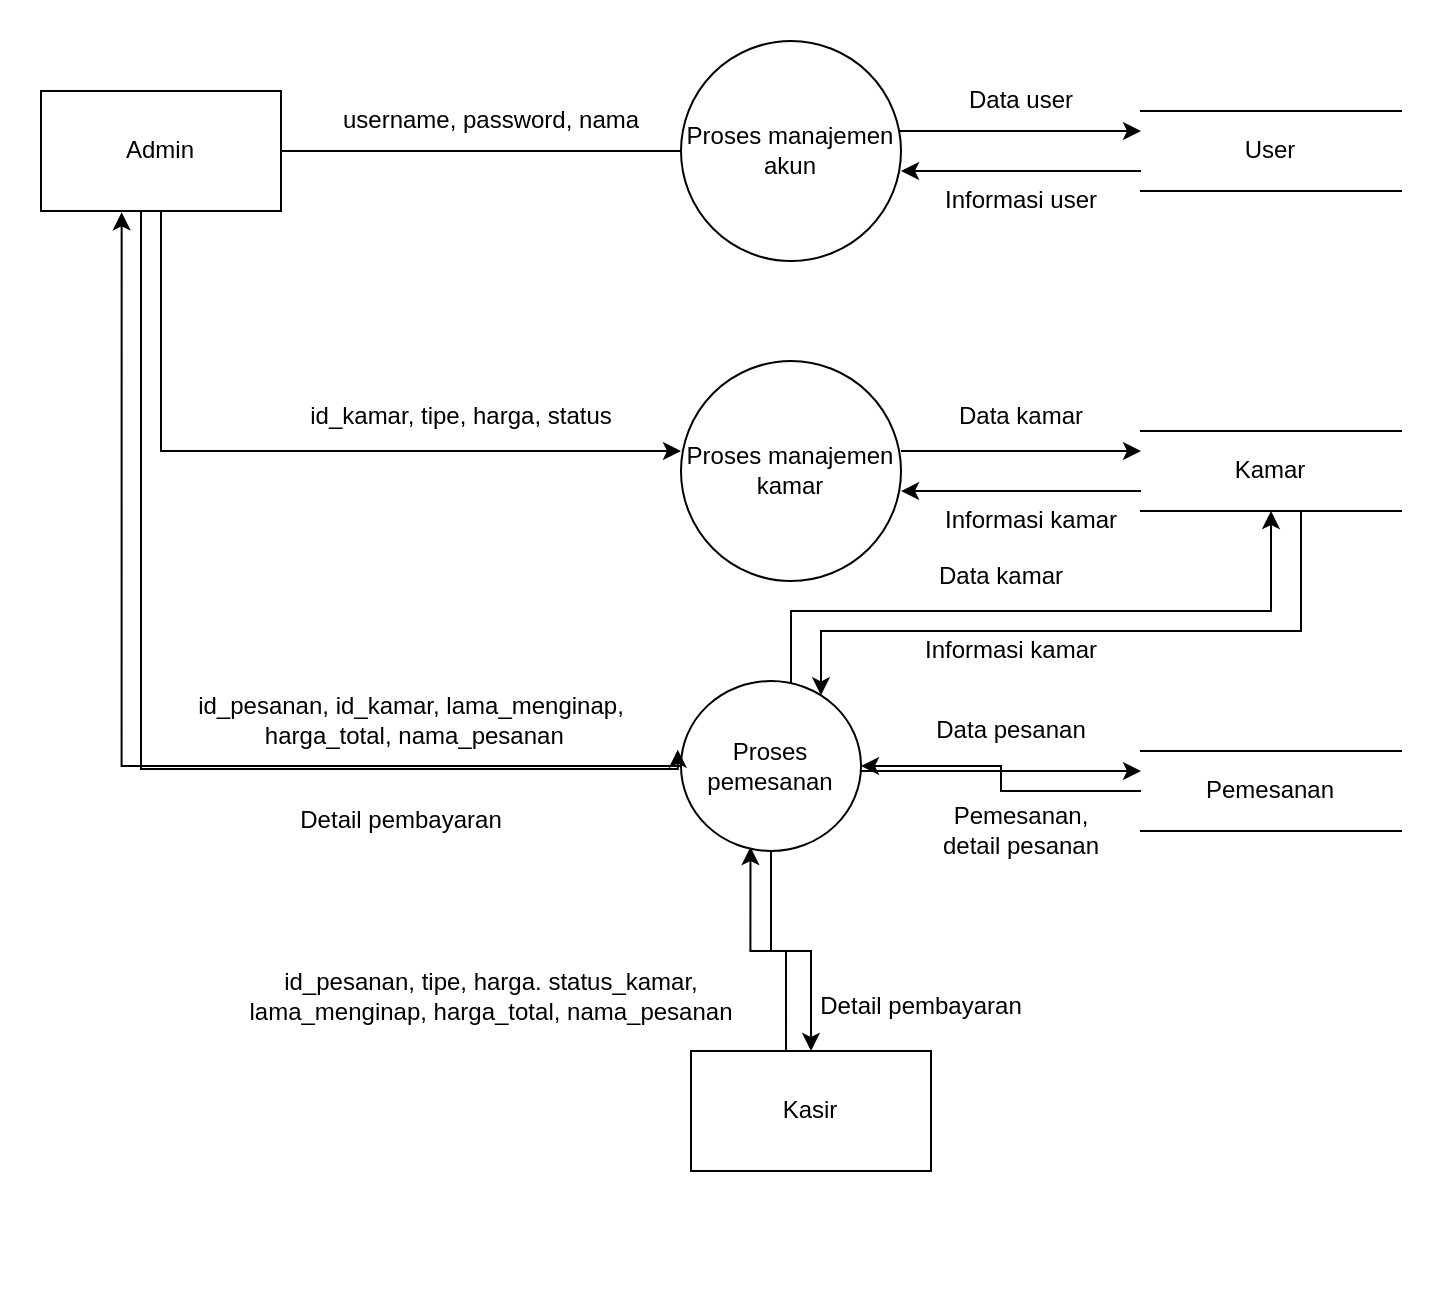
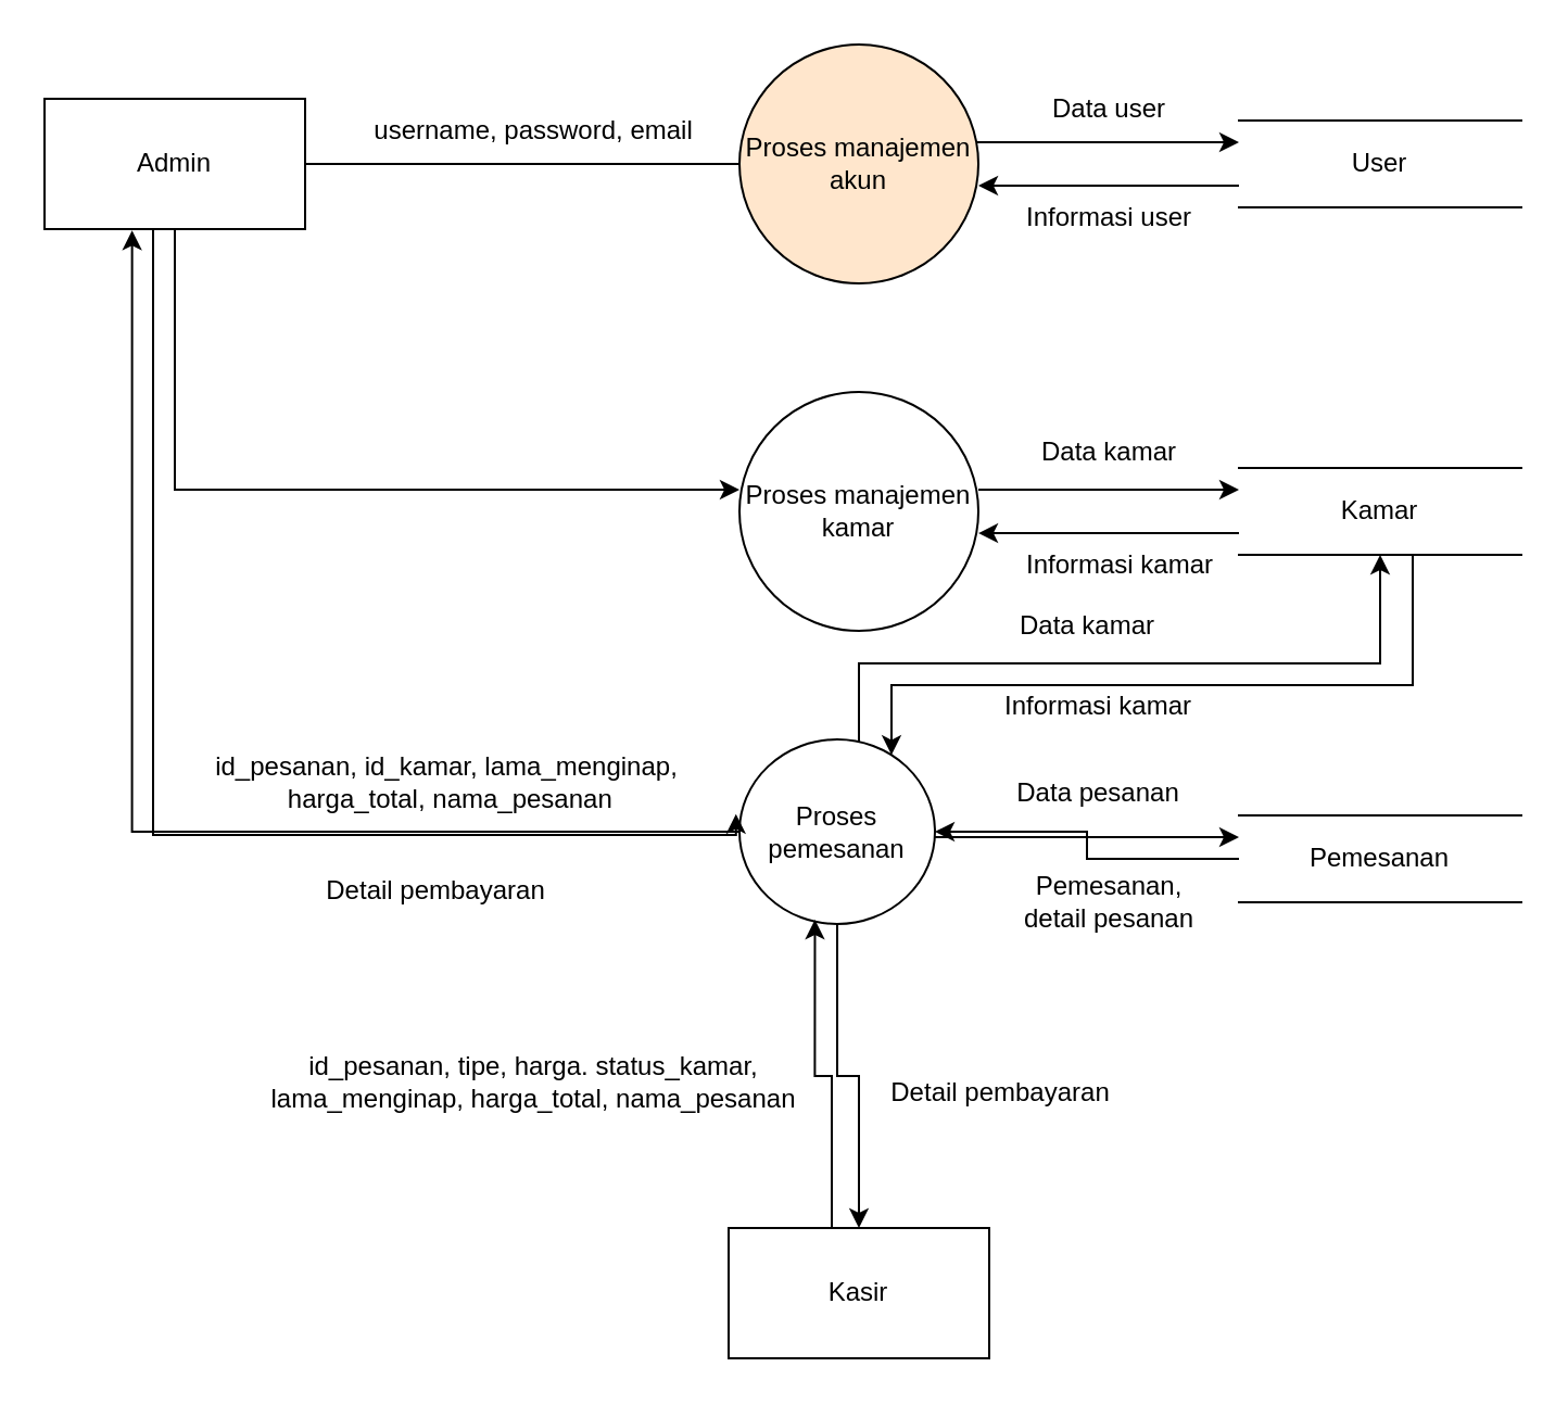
  <mxCell id="0" />
  <mxCell id="1" parent="0" />
  <mxCell id="2" style="edgeStyle=orthogonalEdgeStyle;rounded=0;orthogonalLoop=1;jettySize=auto;html=1;exitX=0;exitY=0.75;exitDx=0;exitDy=0;" edge="1" parent="1" source="3"><mxGeometry relative="1" as="geometry"><mxPoint x="450" y="85" as="targetPoint" /></mxGeometry></mxCell>
  <mxCell id="3" value="User" style="shape=partialRectangle;whiteSpace=wrap;html=1;left=0;right=0;fillColor=none;" vertex="1" parent="1"><mxGeometry x="570" y="55" width="130" height="40" as="geometry" /></mxCell>
  <mxCell id="4" style="edgeStyle=orthogonalEdgeStyle;rounded=0;orthogonalLoop=1;jettySize=auto;html=1;" edge="1" parent="1" source="5"><mxGeometry relative="1" as="geometry"><mxPoint x="570" y="65" as="targetPoint" /><Array as="points"><mxPoint x="570" y="65" /></Array></mxGeometry></mxCell>
- <mxCell id="5" value="Proses manajemen akun" style="ellipse;whiteSpace=wrap;html=1;aspect=fixed;" vertex="1" parent="1"><mxGeometry x="340" y="20" width="110" height="110" as="geometry" /></mxCell>
+ <mxCell id="5" value="Proses manajemen akun" style="ellipse;whiteSpace=wrap;html=1;aspect=fixed;fillColor=#ffe6cc;" vertex="1" parent="1"><mxGeometry x="340" y="20" width="110" height="110" as="geometry" /></mxCell>
  <mxCell id="6" style="edgeStyle=orthogonalEdgeStyle;rounded=0;orthogonalLoop=1;jettySize=auto;html=1;entryX=0;entryY=0.5;entryDx=0;entryDy=0;endArrow=none;" edge="1" parent="1" source="8" target="5"><mxGeometry relative="1" as="geometry" /></mxCell>
  <mxCell id="7" style="edgeStyle=orthogonalEdgeStyle;rounded=0;orthogonalLoop=1;jettySize=auto;html=1;entryX=0;entryY=0.5;entryDx=0;entryDy=0;" edge="1" parent="1"><mxGeometry relative="1" as="geometry"><mxPoint x="80" y="95" as="sourcePoint" /><mxPoint x="340" y="225" as="targetPoint" /><Array as="points"><mxPoint x="80" y="225" /></Array></mxGeometry></mxCell>
  <mxCell id="8" value="Admin" style="rounded=0;whiteSpace=wrap;html=1;" vertex="1" parent="1"><mxGeometry x="20" y="45" width="120" height="60" as="geometry" /></mxCell>
- <mxCell id="9" value="username, password, nama" style="text;html=1;align=center;verticalAlign=middle;resizable=0;points=[];autosize=1;strokeColor=none;fillColor=none;" vertex="1" parent="1"><mxGeometry x="160" y="45" width="170" height="30" as="geometry" /></mxCell>
+ <mxCell id="9" value="username, password, email" style="text;html=1;align=center;verticalAlign=middle;resizable=0;points=[];autosize=1;strokeColor=none;fillColor=none;" vertex="1" parent="1"><mxGeometry x="160" y="45" width="170" height="30" as="geometry" /></mxCell>
  <mxCell id="10" value="Data user" style="text;html=1;align=center;verticalAlign=middle;resizable=0;points=[];autosize=1;strokeColor=none;fillColor=none;" vertex="1" parent="1"><mxGeometry x="470" y="35" width="80" height="30" as="geometry" /></mxCell>
  <mxCell id="11" value="Informasi user" style="text;html=1;align=center;verticalAlign=middle;resizable=0;points=[];autosize=1;strokeColor=none;fillColor=none;" vertex="1" parent="1"><mxGeometry x="460" y="85" width="100" height="30" as="geometry" /></mxCell>
  <mxCell id="12" style="edgeStyle=orthogonalEdgeStyle;rounded=0;orthogonalLoop=1;jettySize=auto;html=1;" edge="1" parent="1" source="13" target="25"><mxGeometry relative="1" as="geometry"><Array as="points"><mxPoint x="650" y="315" /><mxPoint x="410" y="315" /></Array></mxGeometry></mxCell>
  <mxCell id="13" value="Kamar" style="shape=partialRectangle;whiteSpace=wrap;html=1;left=0;right=0;fillColor=none;" vertex="1" parent="1"><mxGeometry x="570" y="215" width="130" height="40" as="geometry" /></mxCell>
  <mxCell id="14" style="edgeStyle=orthogonalEdgeStyle;rounded=0;orthogonalLoop=1;jettySize=auto;html=1;" edge="1" parent="1" source="15" target="25"><mxGeometry relative="1" as="geometry" /></mxCell>
  <mxCell id="15" value="Pemesanan" style="shape=partialRectangle;whiteSpace=wrap;html=1;left=0;right=0;fillColor=none;" vertex="1" parent="1"><mxGeometry x="570" y="375" width="130" height="40" as="geometry" /></mxCell>
  <mxCell id="16" value="" style="edgeStyle=orthogonalEdgeStyle;rounded=0;orthogonalLoop=1;jettySize=auto;html=1;" edge="1" parent="1"><mxGeometry relative="1" as="geometry"><mxPoint x="450" y="225" as="sourcePoint" /><mxPoint x="570" y="225" as="targetPoint" /></mxGeometry></mxCell>
  <mxCell id="17" value="Proses manajemen kamar" style="ellipse;whiteSpace=wrap;html=1;aspect=fixed;" vertex="1" parent="1"><mxGeometry x="340" y="180" width="110" height="110" as="geometry" /></mxCell>
  <mxCell id="18" value="Data kamar" style="text;html=1;align=center;verticalAlign=middle;resizable=0;points=[];autosize=1;strokeColor=none;fillColor=none;" vertex="1" parent="1"><mxGeometry x="465" y="193" width="90" height="30" as="geometry" /></mxCell>
- <mxCell id="19" value="id_kamar, tipe, harga, status" style="text;html=1;align=center;verticalAlign=middle;resizable=0;points=[];autosize=1;strokeColor=none;fillColor=none;" vertex="1" parent="1"><mxGeometry x="145" y="193" width="170" height="30" as="geometry" /></mxCell>
  <mxCell id="20" style="edgeStyle=orthogonalEdgeStyle;rounded=0;orthogonalLoop=1;jettySize=auto;html=1;entryX=1;entryY=0.591;entryDx=0;entryDy=0;entryPerimeter=0;exitX=0;exitY=0.75;exitDx=0;exitDy=0;" edge="1" parent="1" source="13" target="17"><mxGeometry relative="1" as="geometry" /></mxCell>
  <mxCell id="21" value="Informasi kamar" style="text;html=1;align=center;verticalAlign=middle;resizable=0;points=[];autosize=1;strokeColor=none;fillColor=none;" vertex="1" parent="1"><mxGeometry x="460" y="245" width="110" height="30" as="geometry" /></mxCell>
  <mxCell id="22" value="" style="edgeStyle=orthogonalEdgeStyle;rounded=0;orthogonalLoop=1;jettySize=auto;html=1;" edge="1" parent="1" source="25" target="15"><mxGeometry relative="1" as="geometry"><Array as="points"><mxPoint x="520" y="385" /><mxPoint x="520" y="385" /></Array></mxGeometry></mxCell>
  <mxCell id="23" style="edgeStyle=orthogonalEdgeStyle;rounded=0;orthogonalLoop=1;jettySize=auto;html=1;" edge="1" parent="1" source="25" target="33"><mxGeometry relative="1" as="geometry" /></mxCell>
  <mxCell id="24" style="edgeStyle=orthogonalEdgeStyle;rounded=0;orthogonalLoop=1;jettySize=auto;html=1;" edge="1" parent="1" source="25" target="13"><mxGeometry relative="1" as="geometry"><Array as="points"><mxPoint x="395" y="305" /><mxPoint x="635" y="305" /></Array></mxGeometry></mxCell>
  <mxCell id="25" value="Proses pemesanan" style="ellipse;whiteSpace=wrap;html=1;aspect=fixed;" vertex="1" parent="1"><mxGeometry x="340" y="340" width="90" height="85" as="geometry" /></mxCell>
  <mxCell id="26" style="edgeStyle=orthogonalEdgeStyle;rounded=0;orthogonalLoop=1;jettySize=auto;html=1;entryX=-0.018;entryY=0.404;entryDx=0;entryDy=0;entryPerimeter=0;" edge="1" parent="1" source="8" target="25"><mxGeometry relative="1" as="geometry"><Array as="points"><mxPoint x="70" y="384" /></Array></mxGeometry></mxCell>
  <mxCell id="27" value="id_pesanan, id_kamar, lama_menginap,&lt;br&gt;&amp;nbsp;harga_total, nama_pesanan" style="text;html=1;align=center;verticalAlign=middle;resizable=0;points=[];autosize=1;strokeColor=none;fillColor=none;" vertex="1" parent="1"><mxGeometry x="85" y="340" width="240" height="40" as="geometry" /></mxCell>
  <mxCell id="28" value="Data pesanan" style="text;html=1;align=center;verticalAlign=middle;resizable=0;points=[];autosize=1;strokeColor=none;fillColor=none;" vertex="1" parent="1"><mxGeometry x="455" y="350" width="100" height="30" as="geometry" /></mxCell>
  <mxCell id="29" value="Pemesanan, &lt;br&gt;detail pesanan" style="text;html=1;align=center;verticalAlign=middle;resizable=0;points=[];autosize=1;strokeColor=none;fillColor=none;" vertex="1" parent="1"><mxGeometry x="450" y="395" width="120" height="40" as="geometry" /></mxCell>
  <mxCell id="30" style="edgeStyle=orthogonalEdgeStyle;rounded=0;orthogonalLoop=1;jettySize=auto;html=1;entryX=0.336;entryY=1.011;entryDx=0;entryDy=0;entryPerimeter=0;" edge="1" parent="1" source="25" target="8"><mxGeometry relative="1" as="geometry" /></mxCell>
  <mxCell id="31" value="Detail pembayaran" style="text;html=1;align=center;verticalAlign=middle;resizable=0;points=[];autosize=1;strokeColor=none;fillColor=none;" vertex="1" parent="1"><mxGeometry x="140" y="395" width="120" height="30" as="geometry" /></mxCell>
  <mxCell id="32" style="edgeStyle=orthogonalEdgeStyle;rounded=0;orthogonalLoop=1;jettySize=auto;html=1;entryX=0.386;entryY=0.977;entryDx=0;entryDy=0;entryPerimeter=0;exitX=0.396;exitY=0.042;exitDx=0;exitDy=0;exitPerimeter=0;" edge="1" parent="1" source="33" target="25"><mxGeometry relative="1" as="geometry" /></mxCell>
- <mxCell id="33" value="Kasir" style="rounded=0;whiteSpace=wrap;html=1;" vertex="1" parent="1"><mxGeometry x="345" y="525" width="120" height="60" as="geometry" /></mxCell>
+ <mxCell id="33" value="Kasir" style="rounded=0;whiteSpace=wrap;html=1;" vertex="1" parent="1"><mxGeometry x="335" y="565" width="120" height="60" as="geometry" /></mxCell>
  <mxCell id="34" value="id_pesanan, tipe, harga. status_kamar,&lt;br style=&quot;border-color: var(--border-color);&quot;&gt;lama_menginap, harga_total, nama_pesanan" style="text;html=1;align=center;verticalAlign=middle;resizable=0;points=[];autosize=1;strokeColor=none;fillColor=none;" vertex="1" parent="1"><mxGeometry x="110" y="478" width="270" height="40" as="geometry" /></mxCell>
  <mxCell id="35" value="Detail pembayaran" style="text;html=1;align=center;verticalAlign=middle;resizable=0;points=[];autosize=1;strokeColor=none;fillColor=none;" vertex="1" parent="1"><mxGeometry x="400" y="488" width="120" height="30" as="geometry" /></mxCell>
  <mxCell id="36" value="Data kamar" style="text;html=1;align=center;verticalAlign=middle;resizable=0;points=[];autosize=1;strokeColor=none;fillColor=none;" vertex="1" parent="1"><mxGeometry x="455" y="273" width="90" height="30" as="geometry" /></mxCell>
  <mxCell id="37" value="Informasi kamar" style="text;html=1;align=center;verticalAlign=middle;resizable=0;points=[];autosize=1;strokeColor=none;fillColor=none;" vertex="1" parent="1"><mxGeometry x="450" y="310" width="110" height="30" as="geometry" /></mxCell>
